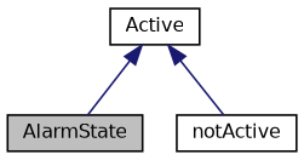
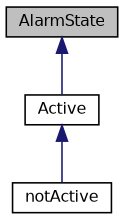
  digraph {
    node [color=black fillcolor=white fontname=Helvetica fontsize=10 shape=record style=filled]
    edge [color=midnightblue dir=back fontname=Helvetica fontsize=10 labelfontname=Helvetica labelfontsize=10 style=solid]
    n1 [fillcolor=grey75 fontcolor=black height=0.2 label=AlarmState width=0.4]
    n2 [height=0.2 label=Active width=0.4]
    n3 [height=0.2 label=notActive width=0.4]
-   n2 -> n1
+   n1 -> n2
    n2 -> n3
  }
